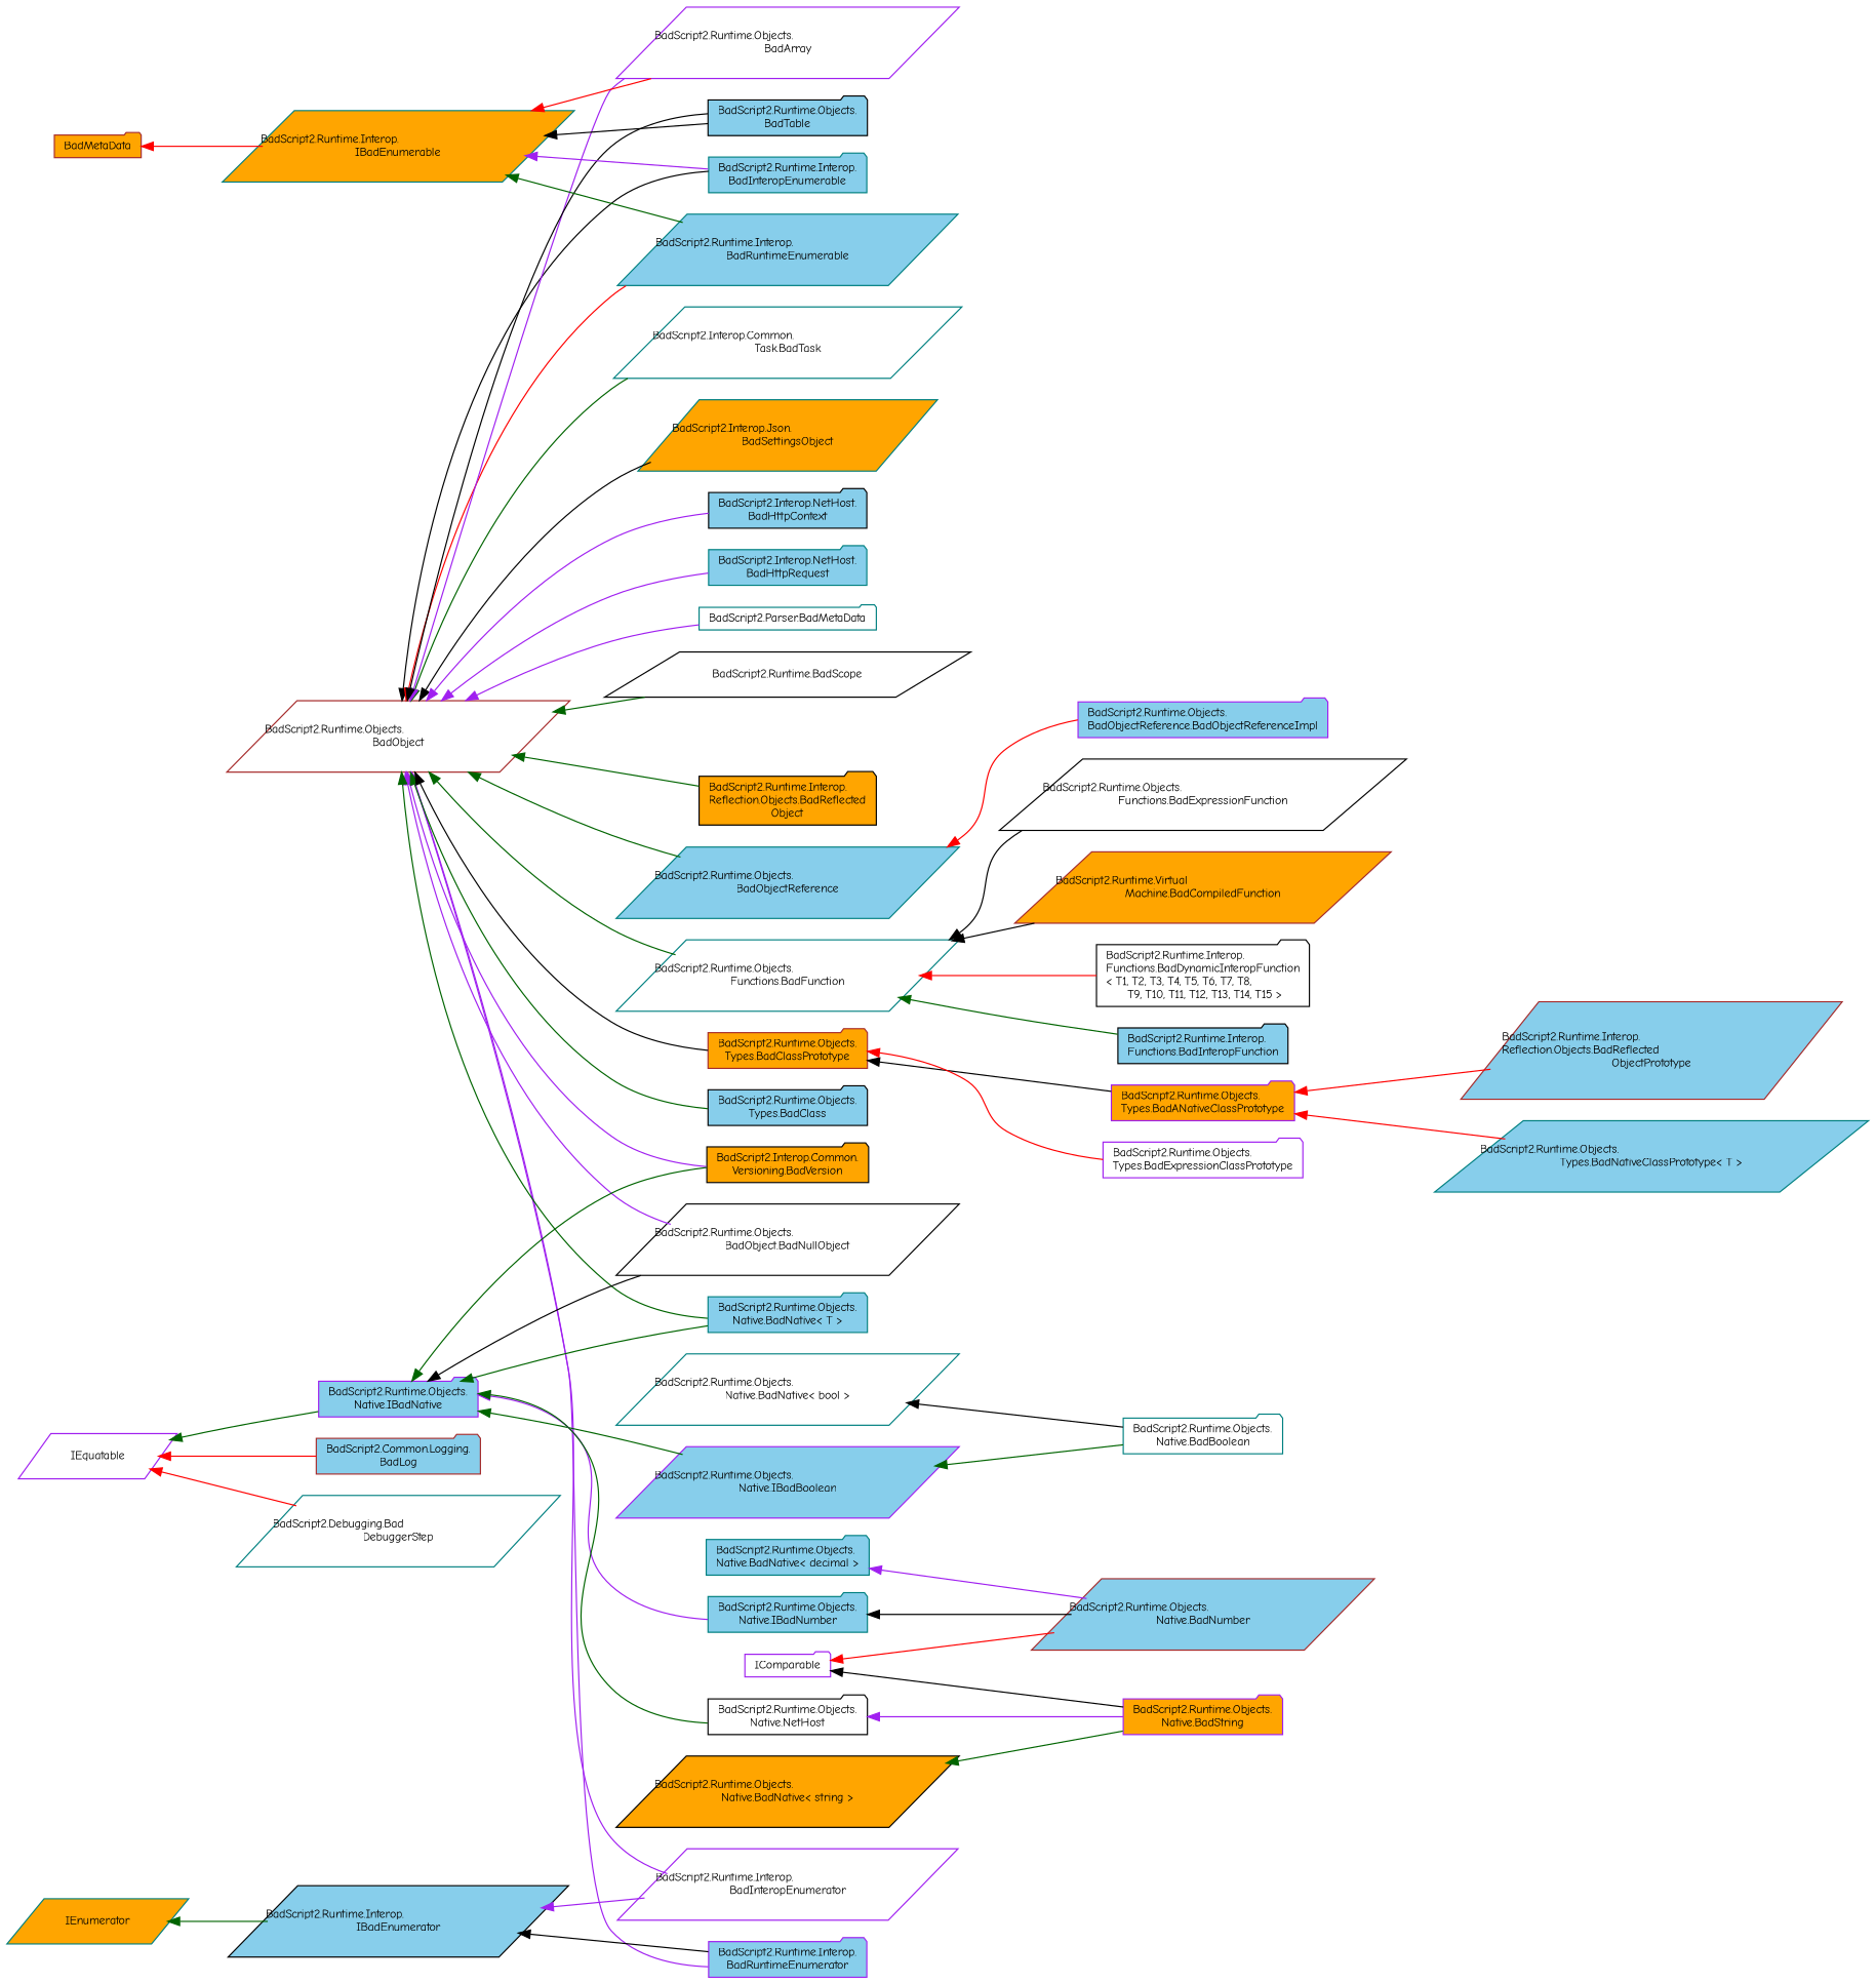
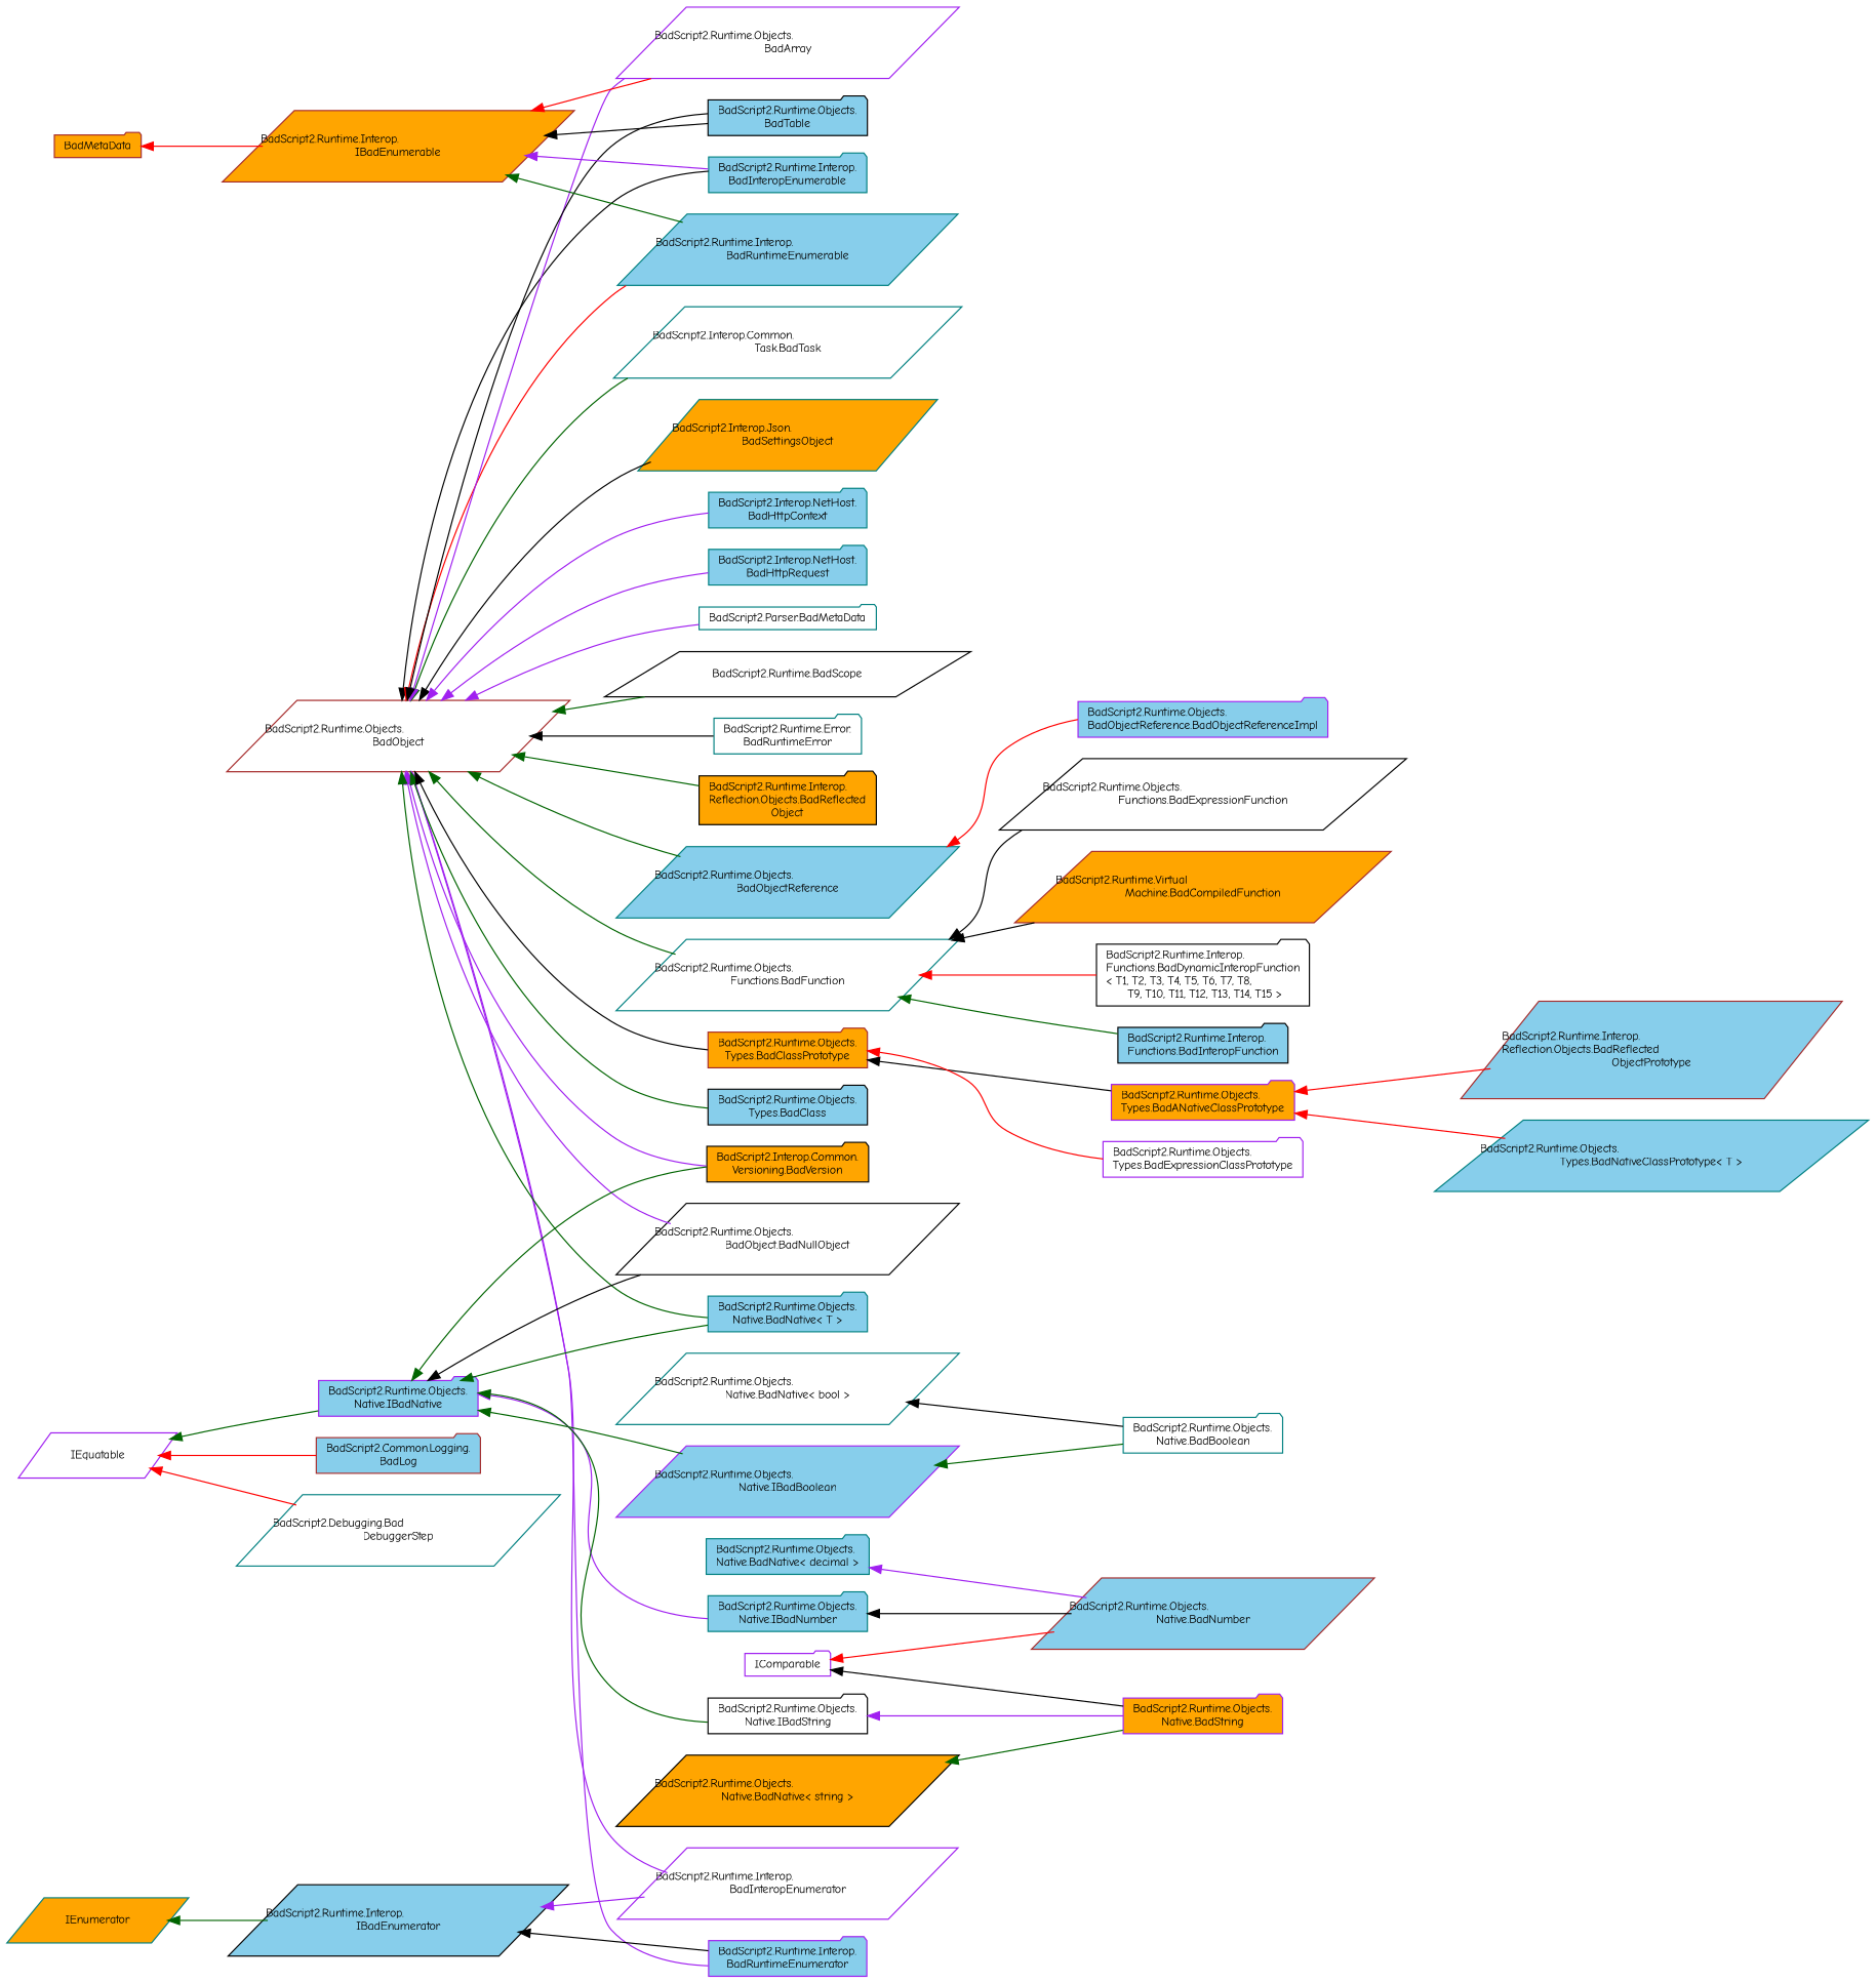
  digraph {
    fontname="Comic Neue"
    rankdir=LR
    node [color=teal fillcolor=skyblue fontname="Comic Neue" fontsize=10 shape=folder style=filled]
    edge [color=darkgreen dir=back fontname="Comic Neue" fontsize=10 labelfontname=Helvetica labelfontsize=10 style=solid]
    n1 [fillcolor=white height=0.2 label="BadScript2.Runtime.Objects.\lNative.BadNative\< bool \>" shape=parallelogram width=0.4]
    n2 [fillcolor=white height=0.2 label="BadScript2.Runtime.Objects.\lNative.BadBoolean" width=0.4]
    n3 [height=0.2 label="BadScript2.Runtime.Objects.\lNative.BadNative\< decimal \>" width=0.4]
    n4 [color=brown height=0.2 label="BadScript2.Runtime.Objects.\lNative.BadNumber" shape=parallelogram width=0.4]
    n5 [color=black fillcolor=orange height=0.2 label="BadScript2.Runtime.Objects.\lNative.BadNative\< string \>" shape=parallelogram width=0.4]
    n6 [color=purple fillcolor=orange height=0.2 label="BadScript2.Runtime.Objects.\lNative.BadString" width=0.4]
    n7 [color=brown fillcolor=white height=0.2 label="BadScript2.Runtime.Objects.\lBadObject" shape=parallelogram width=0.4]
    n8 [fillcolor=white height=0.2 label="BadScript2.Interop.Common.\lTask.BadTask" shape=parallelogram width=0.4]
    n9 [color=black fillcolor=orange height=0.2 label="BadScript2.Interop.Common.\lVersioning.BadVersion" width=0.4]
    n10 [fillcolor=orange height=0.2 label="BadScript2.Interop.Json.\lBadSettingsObject" shape=parallelogram width=0.4]
-   n11 [color=black height=0.2 label="BadScript2.Interop.NetHost.\lBadHttpContext" width=0.4]
+   n11 [height=0.2 label="BadScript2.Interop.NetHost.\lBadHttpContext" width=0.4]
    n12 [height=0.2 label="BadScript2.Interop.NetHost.\lBadHttpRequest" width=0.4]
    n13 [fillcolor=white height=0.2 label="BadScript2.Parser.BadMetaData" width=0.4]
    n14 [color=black fillcolor=white height=0.2 label="BadScript2.Runtime.BadScope" shape=parallelogram width=0.4]
+   n15 [fillcolor=white height=0.2 label="BadScript2.Runtime.Error.\lBadRuntimeError" width=0.4]
    n16 [height=0.2 label="BadScript2.Runtime.Interop.\lBadInteropEnumerable" width=0.4]
    n17 [color=purple fillcolor=white height=0.2 label="BadScript2.Runtime.Interop.\lBadInteropEnumerator" shape=parallelogram width=0.4]
    n18 [height=0.2 label="BadScript2.Runtime.Interop.\lBadRuntimeEnumerable" shape=parallelogram width=0.4]
    n19 [color=purple height=0.2 label="BadScript2.Runtime.Interop.\lBadRuntimeEnumerator" width=0.4]
    n20 [color=black fillcolor=orange height=0.2 label="BadScript2.Runtime.Interop.\lReflection.Objects.BadReflected\lObject" width=0.4]
    n21 [color=purple fillcolor=white height=0.2 label="BadScript2.Runtime.Objects.\lBadArray" shape=parallelogram width=0.4]
    n22 [color=black fillcolor=white height=0.2 label="BadScript2.Runtime.Objects.\lBadObject.BadNullObject" shape=parallelogram width=0.4]
    n23 [height=0.2 label="BadScript2.Runtime.Objects.\lBadObjectReference" shape=parallelogram width=0.4]
    n24 [color=black height=0.2 label="BadScript2.Runtime.Objects.\lBadTable" width=0.4]
    n25 [fillcolor=white height=0.2 label="BadScript2.Runtime.Objects.\lFunctions.BadFunction" shape=parallelogram width=0.4]
    n26 [height=0.2 label="BadScript2.Runtime.Objects.\lNative.BadNative\< T \>" width=0.4]
    n27 [color=black height=0.2 label="BadScript2.Runtime.Objects.\lTypes.BadClass" width=0.4]
    n28 [color=brown fillcolor=orange height=0.2 label="BadScript2.Runtime.Objects.\lTypes.BadClassPrototype" width=0.4]
    n29 [color=purple height=0.2 label="BadScript2.Runtime.Objects.\lBadObjectReference.BadObjectReferenceImpl" width=0.4]
    n30 [color=black fillcolor=white height=0.2 label="BadScript2.Runtime.Interop.\lFunctions.BadDynamicInteropFunction\l\< T1, T2, T3, T4, T5, T6, T7, T8,\l T9, T10, T11, T12, T13, T14, T15 \>" width=0.4]
    n31 [color=black height=0.2 label="BadScript2.Runtime.Interop.\lFunctions.BadInteropFunction" width=0.4]
    n32 [color=black fillcolor=white height=0.2 label="BadScript2.Runtime.Objects.\lFunctions.BadExpressionFunction" shape=parallelogram width=0.4]
    n33 [color=brown fillcolor=orange height=0.2 label="BadScript2.Runtime.Virtual\lMachine.BadCompiledFunction" shape=parallelogram width=0.4]
    n34 [color=purple fillcolor=orange height=0.2 label="BadScript2.Runtime.Objects.\lTypes.BadANativeClassPrototype" width=0.4]
    n35 [color=purple fillcolor=white height=0.2 label="BadScript2.Runtime.Objects.\lTypes.BadExpressionClassPrototype" width=0.4]
    n36 [color=brown height=0.2 label="BadScript2.Runtime.Interop.\lReflection.Objects.BadReflected\lObjectPrototype" shape=parallelogram width=0.4]
    n37 [height=0.2 label="BadScript2.Runtime.Objects.\lTypes.BadNativeClassPrototype\< T \>" shape=parallelogram width=0.4]
    n38 [color=purple fillcolor=white height=0.2 label=IComparable width=0.4]
    n39 [color=brown fillcolor=orange height=0.2 label=BadMetaData width=0.4]
-   n40 [fillcolor=orange height=0.2 label="BadScript2.Runtime.Interop.\lIBadEnumerable" shape=parallelogram width=0.4]
+   n40 [color=brown fillcolor=orange height=0.2 label="BadScript2.Runtime.Interop.\lIBadEnumerable" shape=parallelogram width=0.4]
    n41 [fillcolor=orange height=0.2 label=IEnumerator shape=parallelogram width=0.4]
    n42 [color=black height=0.2 label="BadScript2.Runtime.Interop.\lIBadEnumerator" shape=parallelogram width=0.4]
    n43 [color=purple fillcolor=white height=0.2 label=IEquatable shape=parallelogram width=0.4]
    n44 [color=brown height=0.2 label="BadScript2.Common.Logging.\lBadLog" width=0.4]
    n45 [fillcolor=white height=0.2 label="BadScript2.Debugging.Bad\lDebuggerStep" shape=parallelogram width=0.4]
    n46 [color=purple height=0.2 label="BadScript2.Runtime.Objects.\lNative.IBadNative" width=0.4]
    n47 [color=purple height=0.2 label="BadScript2.Runtime.Objects.\lNative.IBadBoolean" shape=parallelogram width=0.4]
    n48 [height=0.2 label="BadScript2.Runtime.Objects.\lNative.IBadNumber" width=0.4]
-   n49 [color=black fillcolor=white height=0.2 label="BadScript2.Runtime.Objects.\lNative.NetHost" width=0.4]
+   n49 [color=black fillcolor=white height=0.2 label="BadScript2.Runtime.Objects.\lNative.IBadString" width=0.4]
    n1 -> n2 [color=black]
    n3 -> n4 [color=purple]
    n5 -> n6
    n7 -> n8
    n7 -> n9 [color=purple]
    n7 -> n10 [color=black]
    n7 -> n11 [color=purple]
    n7 -> n12 [color=purple]
    n7 -> n13 [color=purple]
    n7 -> n14
+   n7 -> n15 [color=black]
    n7 -> n16 [color=black]
    n7 -> n17 [color=purple]
    n7 -> n18 [color=red]
    n7 -> n19 [color=purple]
    n7 -> n20
    n7 -> n21 [color=purple]
    n7 -> n22 [color=purple]
    n7 -> n23
    n7 -> n24 [color=black]
    n7 -> n25
    n7 -> n26
    n7 -> n27
    n7 -> n28 [color=black]
    n23 -> n29 [color=red]
    n25 -> n30 [color=red]
    n25 -> n31
    n25 -> n32 [color=black]
    n25 -> n33 [color=black]
    n28 -> n34 [color=black]
    n28 -> n35 [color=red]
    n34 -> n36 [color=red]
    n34 -> n37 [color=red]
    n38 -> n4 [color=red]
    n38 -> n6 [color=black]
    n39 -> n40 [color=red]
    n40 -> n16 [color=purple]
    n40 -> n18
    n40 -> n21 [color=red]
    n40 -> n24 [color=black]
    n41 -> n42
    n42 -> n17 [color=purple]
    n42 -> n19 [color=black]
    n43 -> n44 [color=red]
    n43 -> n45 [color=red]
    n43 -> n46
    n46 -> n9
    n46 -> n22 [color=black]
    n46 -> n26
    n46 -> n47
    n46 -> n48 [color=purple]
    n46 -> n49
    n47 -> n2
    n48 -> n4 [color=black]
    n49 -> n6 [color=purple]
  }
